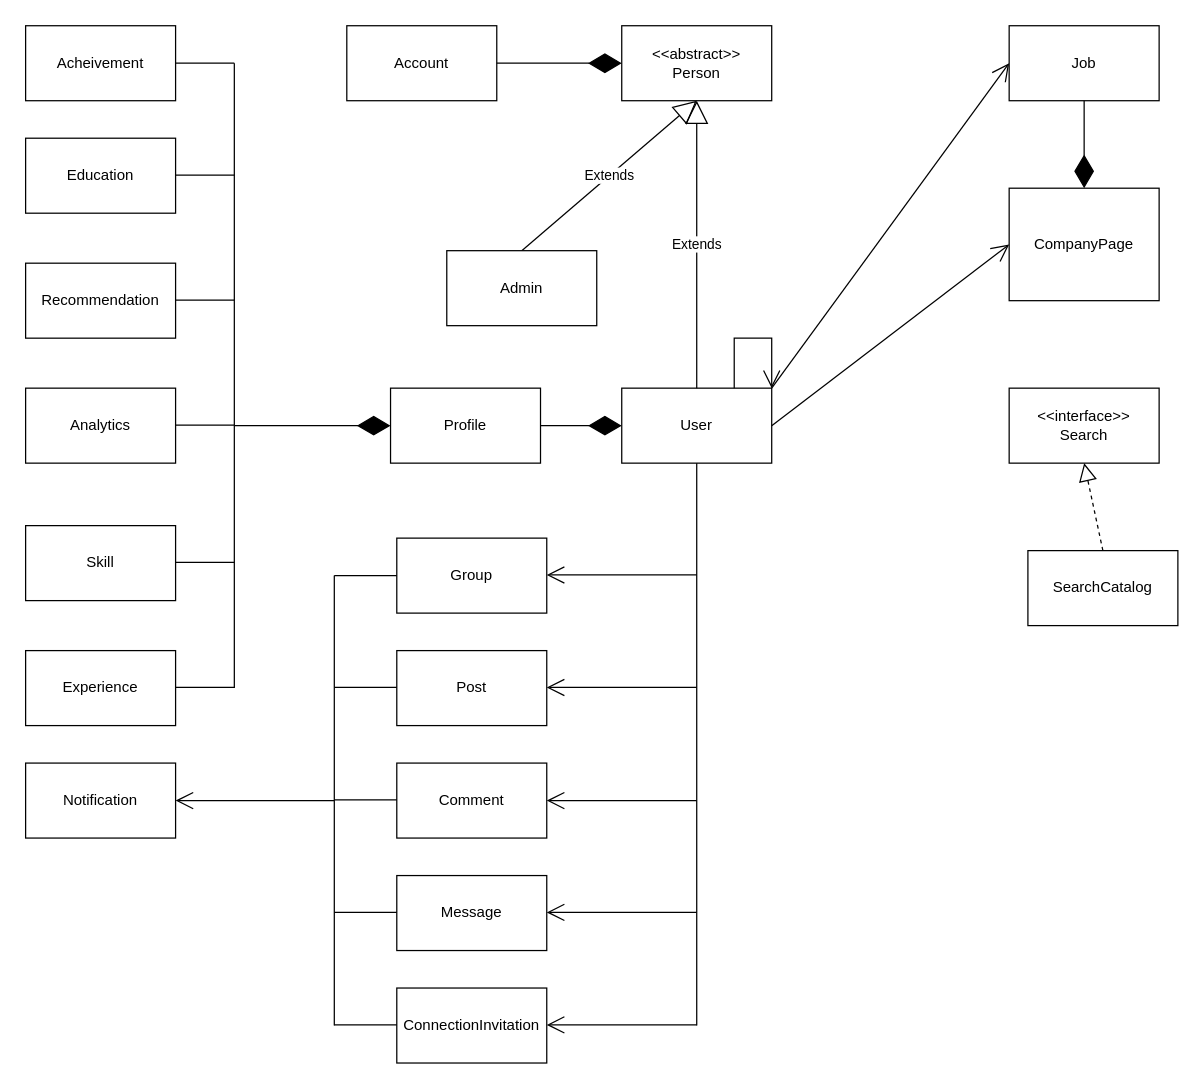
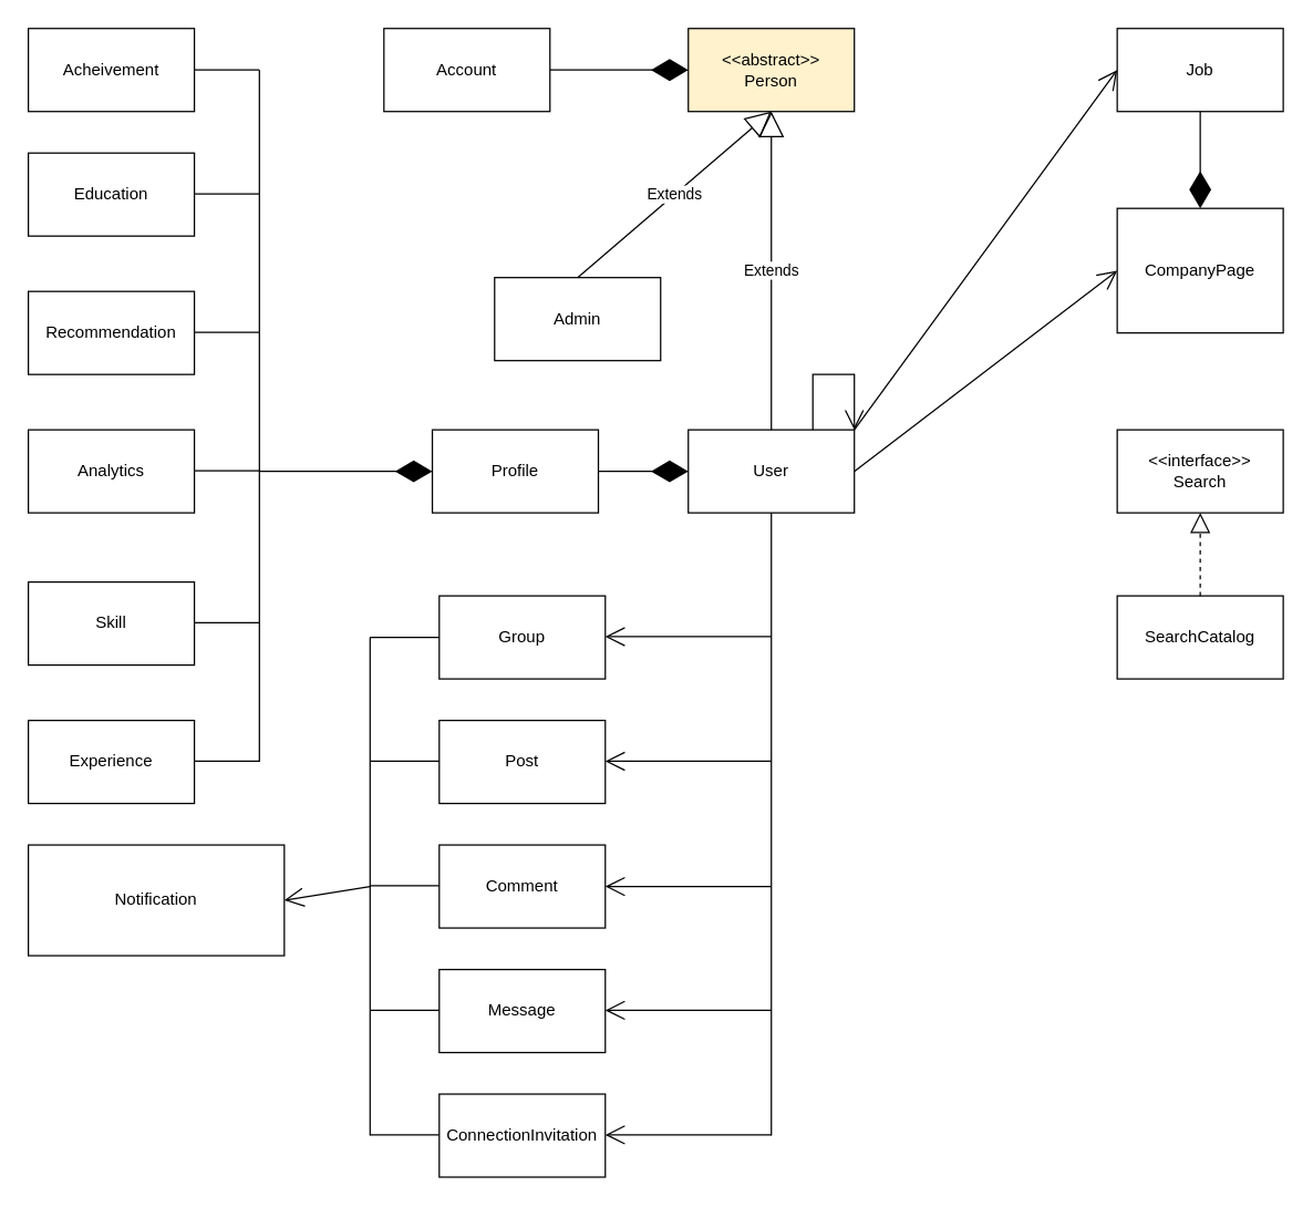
  <mxCell id="0" />
  <mxCell id="1" parent="0" />
- <mxCell id="2" value="&lt;div&gt;&amp;lt;&amp;lt;abstract&amp;gt;&amp;gt;&lt;br&gt;Person&lt;/div&gt;" style="rounded=0;whiteSpace=wrap;html=1;" vertex="1" parent="1"><mxGeometry x="497" y="20" width="120" height="60" as="geometry" /></mxCell>
+ <mxCell id="2" value="&lt;div&gt;&amp;lt;&amp;lt;abstract&amp;gt;&amp;gt;&lt;br&gt;Person&lt;/div&gt;" style="rounded=0;whiteSpace=wrap;html=1;fillColor=#fff2cc;" vertex="1" parent="1"><mxGeometry x="497" y="20" width="120" height="60" as="geometry" /></mxCell>
  <mxCell id="3" value="Extends" style="endArrow=block;endSize=16;endFill=0;html=1;rounded=0;entryX=0.5;entryY=1;entryDx=0;entryDy=0;exitX=0.5;exitY=0;exitDx=0;exitDy=0;exitPerimeter=0;" edge="1" parent="1" source="4" target="2"><mxGeometry width="160" relative="1" as="geometry"><mxPoint x="467" y="150" as="sourcePoint" /><mxPoint x="647" y="300" as="targetPoint" /></mxGeometry></mxCell>
  <mxCell id="4" value="Admin" style="rounded=0;whiteSpace=wrap;html=1;" vertex="1" parent="1"><mxGeometry x="357" y="200" width="120" height="60" as="geometry" /></mxCell>
  <mxCell id="5" value="User" style="rounded=0;whiteSpace=wrap;html=1;" vertex="1" parent="1"><mxGeometry x="497" y="310" width="120" height="60" as="geometry" /></mxCell>
  <mxCell id="6" value="Extends" style="endArrow=block;endSize=16;endFill=0;html=1;rounded=0;exitX=0.5;exitY=0;exitDx=0;exitDy=0;" edge="1" parent="1" source="5"><mxGeometry width="160" relative="1" as="geometry"><mxPoint x="477" y="160" as="sourcePoint" /><mxPoint x="557" y="80" as="targetPoint" /></mxGeometry></mxCell>
  <mxCell id="7" value="Account" style="rounded=0;whiteSpace=wrap;html=1;" vertex="1" parent="1"><mxGeometry x="277" y="20" width="120" height="60" as="geometry" /></mxCell>
  <mxCell id="8" value="" style="endArrow=diamondThin;endFill=1;endSize=24;html=1;rounded=0;entryX=0;entryY=0.5;entryDx=0;entryDy=0;exitX=1;exitY=0.5;exitDx=0;exitDy=0;" edge="1" parent="1" source="7" target="2"><mxGeometry width="160" relative="1" as="geometry"><mxPoint x="487" y="300" as="sourcePoint" /><mxPoint x="647" y="300" as="targetPoint" /></mxGeometry></mxCell>
  <mxCell id="9" value="CompanyPage" style="rounded=0;whiteSpace=wrap;html=1;" vertex="1" parent="1"><mxGeometry x="807" y="150" width="120" height="90" as="geometry" /></mxCell>
  <mxCell id="10" value="" style="endArrow=open;endFill=1;endSize=12;html=1;rounded=0;entryX=0;entryY=0.5;entryDx=0;entryDy=0;exitX=1;exitY=0.5;exitDx=0;exitDy=0;" edge="1" parent="1" source="5" target="9"><mxGeometry width="160" relative="1" as="geometry"><mxPoint x="487" y="300" as="sourcePoint" /><mxPoint x="647" y="300" as="targetPoint" /></mxGeometry></mxCell>
  <mxCell id="11" value="Job" style="rounded=0;whiteSpace=wrap;html=1;" vertex="1" parent="1"><mxGeometry x="807" y="20" width="120" height="60" as="geometry" /></mxCell>
  <mxCell id="12" value="" style="endArrow=diamondThin;endFill=1;endSize=24;html=1;rounded=0;entryX=0.5;entryY=0;entryDx=0;entryDy=0;exitX=0.5;exitY=1;exitDx=0;exitDy=0;" edge="1" parent="1" source="11" target="9"><mxGeometry width="160" relative="1" as="geometry"><mxPoint x="407" y="60" as="sourcePoint" /><mxPoint x="507" y="60" as="targetPoint" /></mxGeometry></mxCell>
  <mxCell id="13" value="" style="endArrow=open;endFill=1;endSize=12;html=1;rounded=0;entryX=0;entryY=0.5;entryDx=0;entryDy=0;exitX=1;exitY=0;exitDx=0;exitDy=0;" edge="1" parent="1" source="5" target="11"><mxGeometry width="160" relative="1" as="geometry"><mxPoint x="487" y="300" as="sourcePoint" /><mxPoint x="647" y="300" as="targetPoint" /></mxGeometry></mxCell>
  <mxCell id="14" value="Profile" style="rounded=0;whiteSpace=wrap;html=1;" vertex="1" parent="1"><mxGeometry x="312" y="310" width="120" height="60" as="geometry" /></mxCell>
  <mxCell id="15" value="" style="endArrow=open;endFill=1;endSize=12;html=1;rounded=0;exitX=0.75;exitY=0;exitDx=0;exitDy=0;entryX=1;entryY=0;entryDx=0;entryDy=0;" edge="1" parent="1" source="5" target="5"><mxGeometry width="160" relative="1" as="geometry"><mxPoint x="537" y="300" as="sourcePoint" /><mxPoint x="697" y="300" as="targetPoint" /><Array as="points"><mxPoint x="587" y="270" /><mxPoint x="617" y="270" /></Array></mxGeometry></mxCell>
  <mxCell id="16" value="" style="endArrow=diamondThin;endFill=1;endSize=24;html=1;rounded=0;entryX=0;entryY=0.5;entryDx=0;entryDy=0;exitX=1;exitY=0.5;exitDx=0;exitDy=0;" edge="1" parent="1" source="14" target="5"><mxGeometry width="160" relative="1" as="geometry"><mxPoint x="537" y="300" as="sourcePoint" /><mxPoint x="697" y="300" as="targetPoint" /></mxGeometry></mxCell>
  <mxCell id="17" value="Recommendation" style="rounded=0;whiteSpace=wrap;html=1;" vertex="1" parent="1"><mxGeometry x="20" y="210" width="120" height="60" as="geometry" /></mxCell>
  <mxCell id="18" value="Analytics" style="rounded=0;whiteSpace=wrap;html=1;" vertex="1" parent="1"><mxGeometry x="20" y="310" width="120" height="60" as="geometry" /></mxCell>
  <mxCell id="19" value="Skill" style="rounded=0;whiteSpace=wrap;html=1;" vertex="1" parent="1"><mxGeometry x="20" y="420" width="120" height="60" as="geometry" /></mxCell>
  <mxCell id="20" value="Experience" style="rounded=0;whiteSpace=wrap;html=1;" vertex="1" parent="1"><mxGeometry x="20" y="520" width="120" height="60" as="geometry" /></mxCell>
  <mxCell id="21" value="Acheivement" style="rounded=0;whiteSpace=wrap;html=1;" vertex="1" parent="1"><mxGeometry x="20" y="20" width="120" height="60" as="geometry" /></mxCell>
  <mxCell id="22" value="Education" style="rounded=0;whiteSpace=wrap;html=1;" vertex="1" parent="1"><mxGeometry x="20" y="110" width="120" height="60" as="geometry" /></mxCell>
  <mxCell id="23" value="" style="endArrow=diamondThin;endFill=1;endSize=24;html=1;rounded=0;entryX=0;entryY=0.5;entryDx=0;entryDy=0;" edge="1" parent="1" target="14"><mxGeometry width="160" relative="1" as="geometry"><mxPoint x="187" y="340" as="sourcePoint" /><mxPoint x="367" y="480" as="targetPoint" /></mxGeometry></mxCell>
  <mxCell id="24" value="" style="endArrow=none;html=1;rounded=0;" edge="1" parent="1"><mxGeometry width="50" height="50" relative="1" as="geometry"><mxPoint x="187" y="550" as="sourcePoint" /><mxPoint x="187" y="50" as="targetPoint" /></mxGeometry></mxCell>
  <mxCell id="25" value="" style="endArrow=none;html=1;rounded=0;entryX=1;entryY=0.5;entryDx=0;entryDy=0;" edge="1" parent="1" target="21"><mxGeometry width="50" height="50" relative="1" as="geometry"><mxPoint x="187" y="50" as="sourcePoint" /><mxPoint x="187" y="60" as="targetPoint" /></mxGeometry></mxCell>
  <mxCell id="26" value="" style="endArrow=none;html=1;rounded=0;entryX=1;entryY=0.5;entryDx=0;entryDy=0;" edge="1" parent="1"><mxGeometry width="50" height="50" relative="1" as="geometry"><mxPoint x="187" y="139.5" as="sourcePoint" /><mxPoint x="140" y="139.5" as="targetPoint" /></mxGeometry></mxCell>
  <mxCell id="27" value="" style="endArrow=none;html=1;rounded=0;entryX=1;entryY=0.5;entryDx=0;entryDy=0;" edge="1" parent="1"><mxGeometry width="50" height="50" relative="1" as="geometry"><mxPoint x="187" y="239.5" as="sourcePoint" /><mxPoint x="140" y="239.5" as="targetPoint" /></mxGeometry></mxCell>
  <mxCell id="28" value="" style="endArrow=none;html=1;rounded=0;entryX=1;entryY=0.5;entryDx=0;entryDy=0;" edge="1" parent="1"><mxGeometry width="50" height="50" relative="1" as="geometry"><mxPoint x="187" y="339.5" as="sourcePoint" /><mxPoint x="140" y="339.5" as="targetPoint" /></mxGeometry></mxCell>
  <mxCell id="29" value="" style="endArrow=none;html=1;rounded=0;entryX=1;entryY=0.5;entryDx=0;entryDy=0;" edge="1" parent="1"><mxGeometry width="50" height="50" relative="1" as="geometry"><mxPoint x="187" y="449.5" as="sourcePoint" /><mxPoint x="140" y="449.5" as="targetPoint" /></mxGeometry></mxCell>
  <mxCell id="30" value="" style="endArrow=none;html=1;rounded=0;entryX=1;entryY=0.5;entryDx=0;entryDy=0;" edge="1" parent="1"><mxGeometry width="50" height="50" relative="1" as="geometry"><mxPoint x="187" y="549.5" as="sourcePoint" /><mxPoint x="140" y="549.5" as="targetPoint" /></mxGeometry></mxCell>
  <mxCell id="31" value="&amp;lt;&amp;lt;interface&amp;gt;&amp;gt;&lt;br&gt;Search" style="rounded=0;whiteSpace=wrap;html=1;" vertex="1" parent="1"><mxGeometry x="807" y="310" width="120" height="60" as="geometry" /></mxCell>
- <mxCell id="32" value="SearchCatalog" style="rounded=0;whiteSpace=wrap;html=1;" vertex="1" parent="1"><mxGeometry x="822" y="440" width="120" height="60" as="geometry" /></mxCell>
+ <mxCell id="32" value="SearchCatalog" style="rounded=0;whiteSpace=wrap;html=1;" vertex="1" parent="1"><mxGeometry x="807" y="430" width="120" height="60" as="geometry" /></mxCell>
  <mxCell id="33" value="" style="endArrow=block;dashed=1;endFill=0;endSize=12;html=1;rounded=0;entryX=0.5;entryY=1;entryDx=0;entryDy=0;exitX=0.5;exitY=0;exitDx=0;exitDy=0;" edge="1" parent="1" source="32" target="31"><mxGeometry width="160" relative="1" as="geometry"><mxPoint x="537" y="360" as="sourcePoint" /><mxPoint x="697" y="360" as="targetPoint" /></mxGeometry></mxCell>
  <mxCell id="34" value="Post" style="rounded=0;whiteSpace=wrap;html=1;" vertex="1" parent="1"><mxGeometry x="317" y="520" width="120" height="60" as="geometry" /></mxCell>
  <mxCell id="35" value="Group" style="rounded=0;whiteSpace=wrap;html=1;" vertex="1" parent="1"><mxGeometry x="317" y="430" width="120" height="60" as="geometry" /></mxCell>
  <mxCell id="36" value="ConnectionInvitation" style="rounded=0;whiteSpace=wrap;html=1;" vertex="1" parent="1"><mxGeometry x="317" y="790" width="120" height="60" as="geometry" /></mxCell>
  <mxCell id="37" value="Message" style="rounded=0;whiteSpace=wrap;html=1;" vertex="1" parent="1"><mxGeometry x="317" y="700" width="120" height="60" as="geometry" /></mxCell>
  <mxCell id="38" value="Comment" style="rounded=0;whiteSpace=wrap;html=1;" vertex="1" parent="1"><mxGeometry x="317" y="610" width="120" height="60" as="geometry" /></mxCell>
  <mxCell id="39" value="" style="endArrow=none;html=1;rounded=0;entryX=0.5;entryY=1;entryDx=0;entryDy=0;" edge="1" parent="1" target="5"><mxGeometry width="50" height="50" relative="1" as="geometry"><mxPoint x="557" y="820" as="sourcePoint" /><mxPoint x="647" y="600" as="targetPoint" /></mxGeometry></mxCell>
  <mxCell id="40" value="" style="endArrow=open;endFill=1;endSize=12;html=1;rounded=0;entryX=1;entryY=0.5;entryDx=0;entryDy=0;" edge="1" parent="1" target="38"><mxGeometry width="160" relative="1" as="geometry"><mxPoint x="557" y="640" as="sourcePoint" /><mxPoint x="817" y="350" as="targetPoint" /></mxGeometry></mxCell>
  <mxCell id="41" value="" style="endArrow=open;endFill=1;endSize=12;html=1;rounded=0;entryX=1;entryY=0.5;entryDx=0;entryDy=0;" edge="1" parent="1"><mxGeometry width="160" relative="1" as="geometry"><mxPoint x="557" y="729.5" as="sourcePoint" /><mxPoint x="437" y="729.5" as="targetPoint" /></mxGeometry></mxCell>
  <mxCell id="42" value="" style="endArrow=open;endFill=1;endSize=12;html=1;rounded=0;entryX=1;entryY=0.5;entryDx=0;entryDy=0;" edge="1" parent="1"><mxGeometry width="160" relative="1" as="geometry"><mxPoint x="557" y="819.5" as="sourcePoint" /><mxPoint x="437" y="819.5" as="targetPoint" /></mxGeometry></mxCell>
  <mxCell id="43" value="" style="endArrow=open;endFill=1;endSize=12;html=1;rounded=0;entryX=1;entryY=0.5;entryDx=0;entryDy=0;" edge="1" parent="1"><mxGeometry width="160" relative="1" as="geometry"><mxPoint x="557" y="549.5" as="sourcePoint" /><mxPoint x="437" y="549.5" as="targetPoint" /></mxGeometry></mxCell>
  <mxCell id="44" value="" style="endArrow=open;endFill=1;endSize=12;html=1;rounded=0;entryX=1;entryY=0.5;entryDx=0;entryDy=0;" edge="1" parent="1"><mxGeometry width="160" relative="1" as="geometry"><mxPoint x="557" y="459.5" as="sourcePoint" /><mxPoint x="437" y="459.5" as="targetPoint" /></mxGeometry></mxCell>
- <mxCell id="45" value="Notification" style="rounded=0;whiteSpace=wrap;html=1;" vertex="1" parent="1"><mxGeometry x="20" y="610" width="120" height="60" as="geometry" /></mxCell>
+ <mxCell id="45" value="Notification" style="rounded=0;whiteSpace=wrap;html=1;" vertex="1" parent="1"><mxGeometry x="20" y="610" width="185" height="80" as="geometry" /></mxCell>
  <mxCell id="46" value="" style="endArrow=none;html=1;rounded=0;" edge="1" parent="1"><mxGeometry width="50" height="50" relative="1" as="geometry"><mxPoint x="267" y="820" as="sourcePoint" /><mxPoint x="267" y="460" as="targetPoint" /></mxGeometry></mxCell>
  <mxCell id="47" value="" style="endArrow=none;html=1;rounded=0;entryX=0;entryY=0.5;entryDx=0;entryDy=0;" edge="1" parent="1" target="35"><mxGeometry width="50" height="50" relative="1" as="geometry"><mxPoint x="267" y="460" as="sourcePoint" /><mxPoint x="647" y="600" as="targetPoint" /></mxGeometry></mxCell>
  <mxCell id="48" value="" style="endArrow=none;html=1;rounded=0;entryX=0;entryY=0.5;entryDx=0;entryDy=0;" edge="1" parent="1"><mxGeometry width="50" height="50" relative="1" as="geometry"><mxPoint x="267" y="549.5" as="sourcePoint" /><mxPoint x="317" y="549.5" as="targetPoint" /></mxGeometry></mxCell>
  <mxCell id="49" value="" style="endArrow=none;html=1;rounded=0;entryX=0;entryY=0.5;entryDx=0;entryDy=0;" edge="1" parent="1"><mxGeometry width="50" height="50" relative="1" as="geometry"><mxPoint x="267" y="639.5" as="sourcePoint" /><mxPoint x="317" y="639.5" as="targetPoint" /></mxGeometry></mxCell>
  <mxCell id="50" value="" style="endArrow=none;html=1;rounded=0;entryX=0;entryY=0.5;entryDx=0;entryDy=0;" edge="1" parent="1"><mxGeometry width="50" height="50" relative="1" as="geometry"><mxPoint x="267" y="729.5" as="sourcePoint" /><mxPoint x="317" y="729.5" as="targetPoint" /></mxGeometry></mxCell>
  <mxCell id="51" value="" style="endArrow=none;html=1;rounded=0;entryX=0;entryY=0.5;entryDx=0;entryDy=0;" edge="1" parent="1"><mxGeometry width="50" height="50" relative="1" as="geometry"><mxPoint x="267" y="819.5" as="sourcePoint" /><mxPoint x="317" y="819.5" as="targetPoint" /></mxGeometry></mxCell>
  <mxCell id="52" value="" style="endArrow=open;endFill=1;endSize=12;html=1;rounded=0;entryX=1;entryY=0.5;entryDx=0;entryDy=0;" edge="1" parent="1" target="45"><mxGeometry width="160" relative="1" as="geometry"><mxPoint x="267" y="640" as="sourcePoint" /><mxPoint x="447" y="650" as="targetPoint" /></mxGeometry></mxCell>
